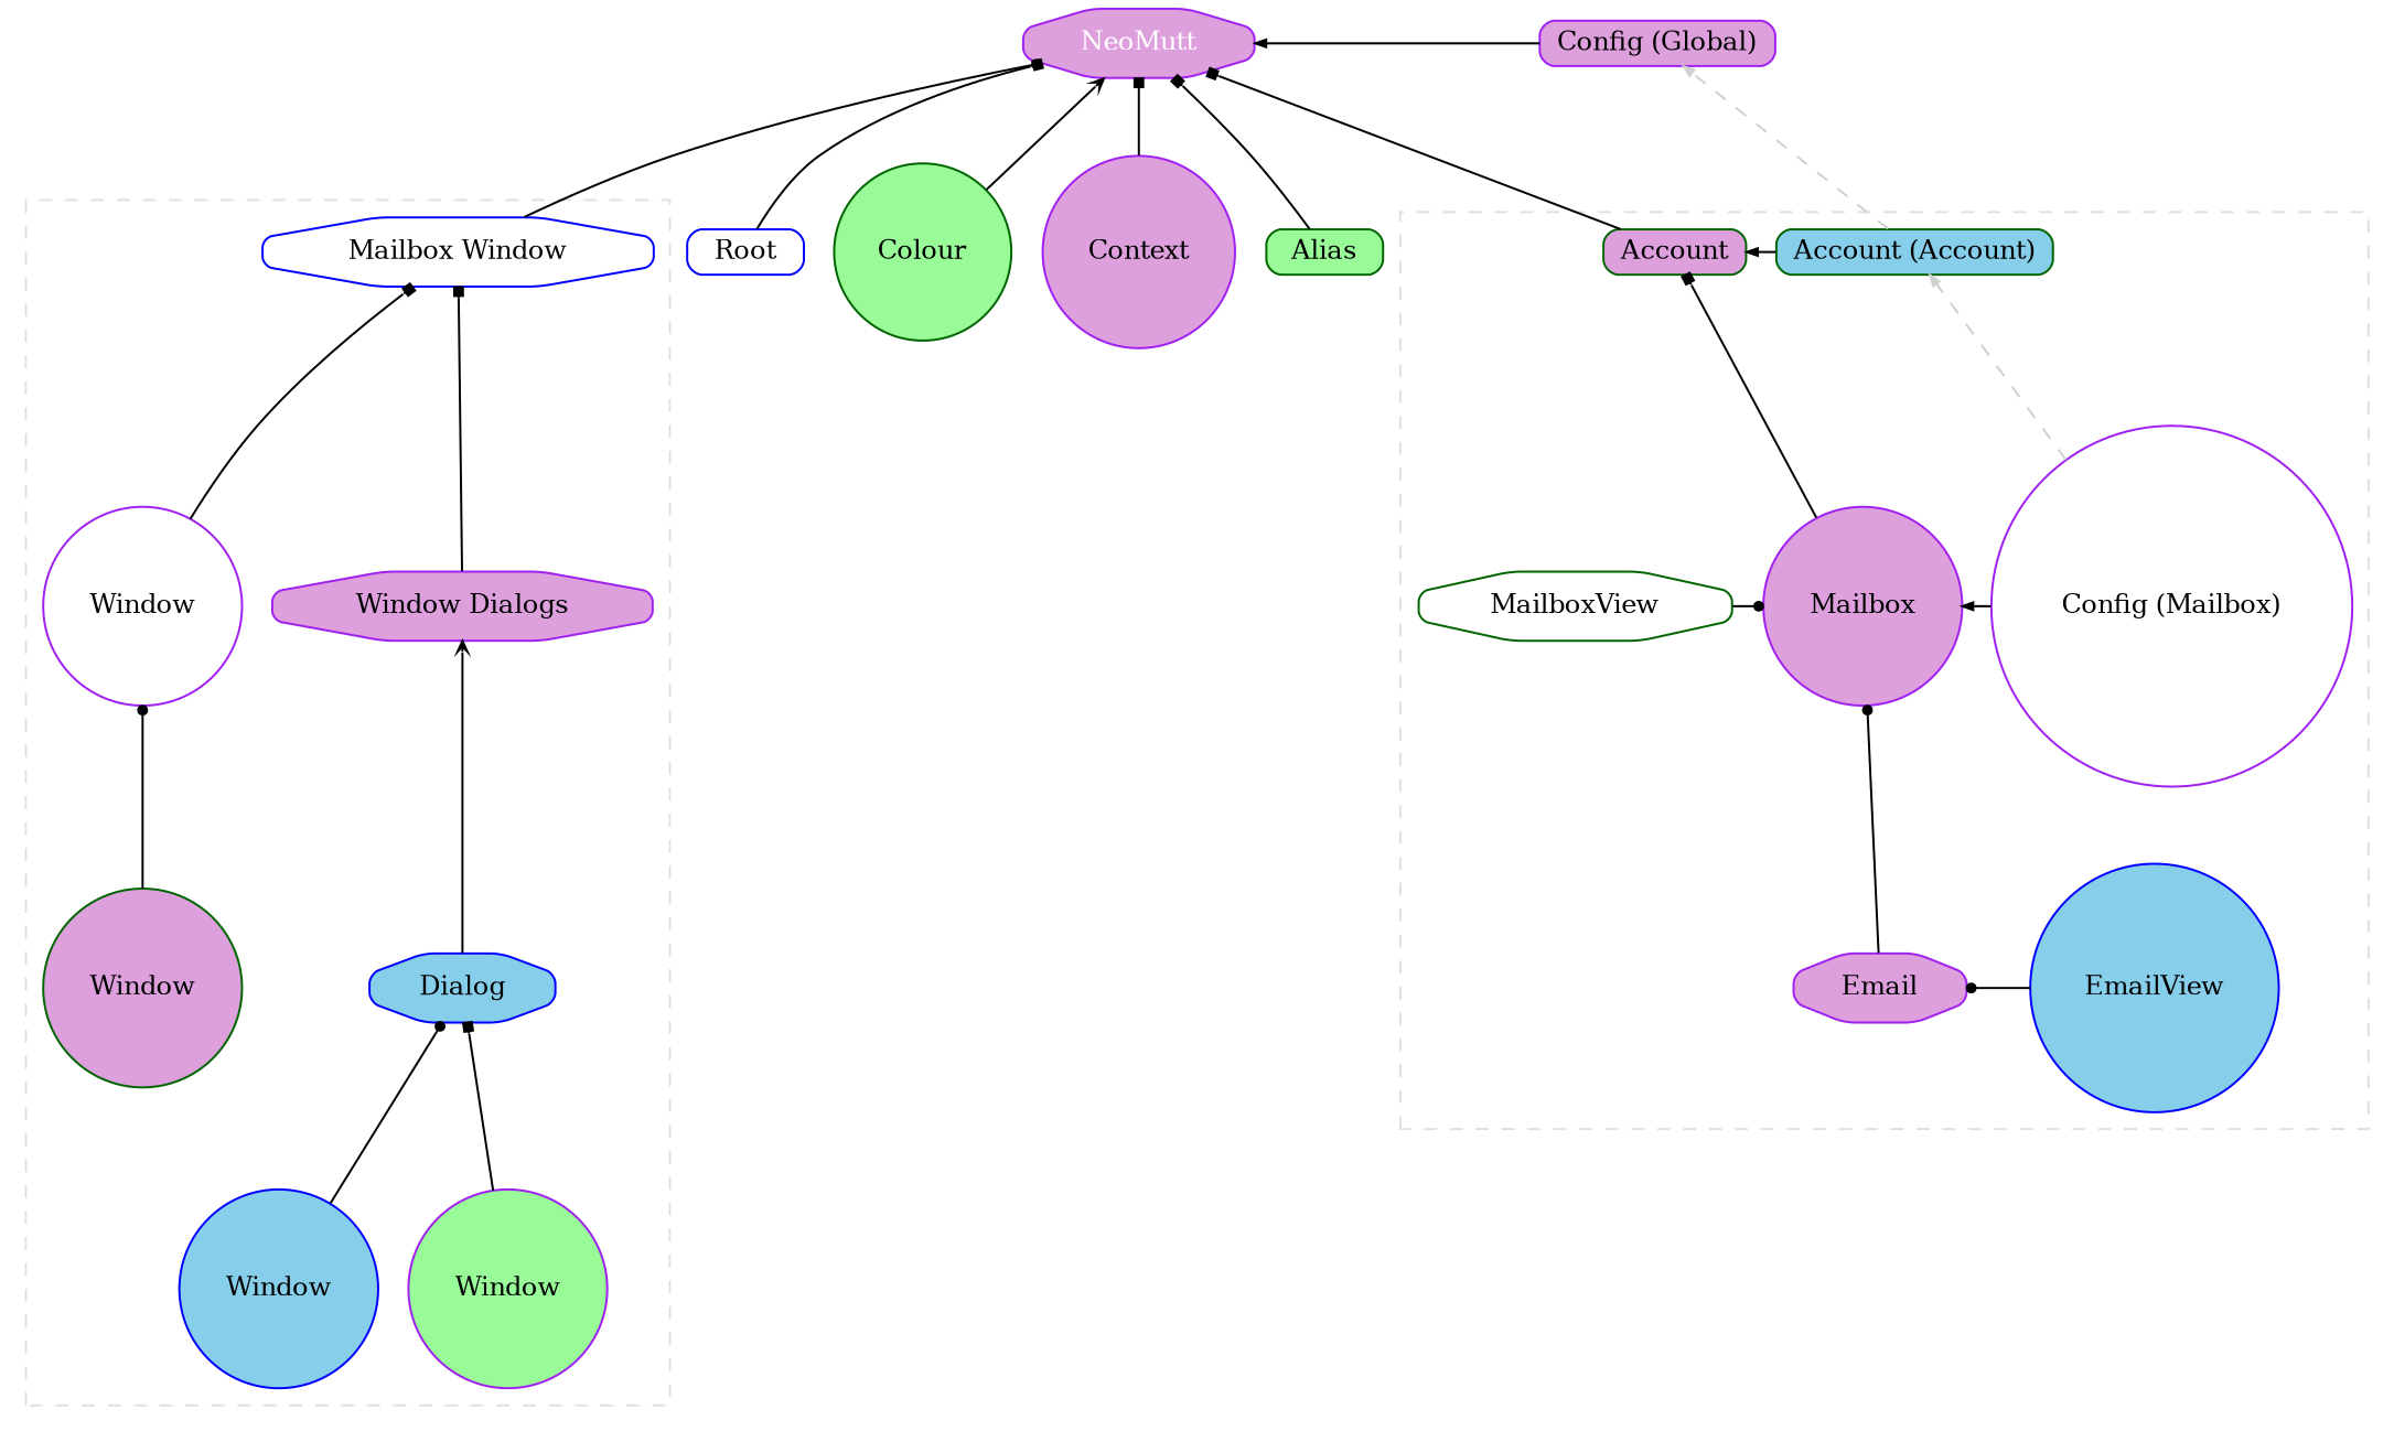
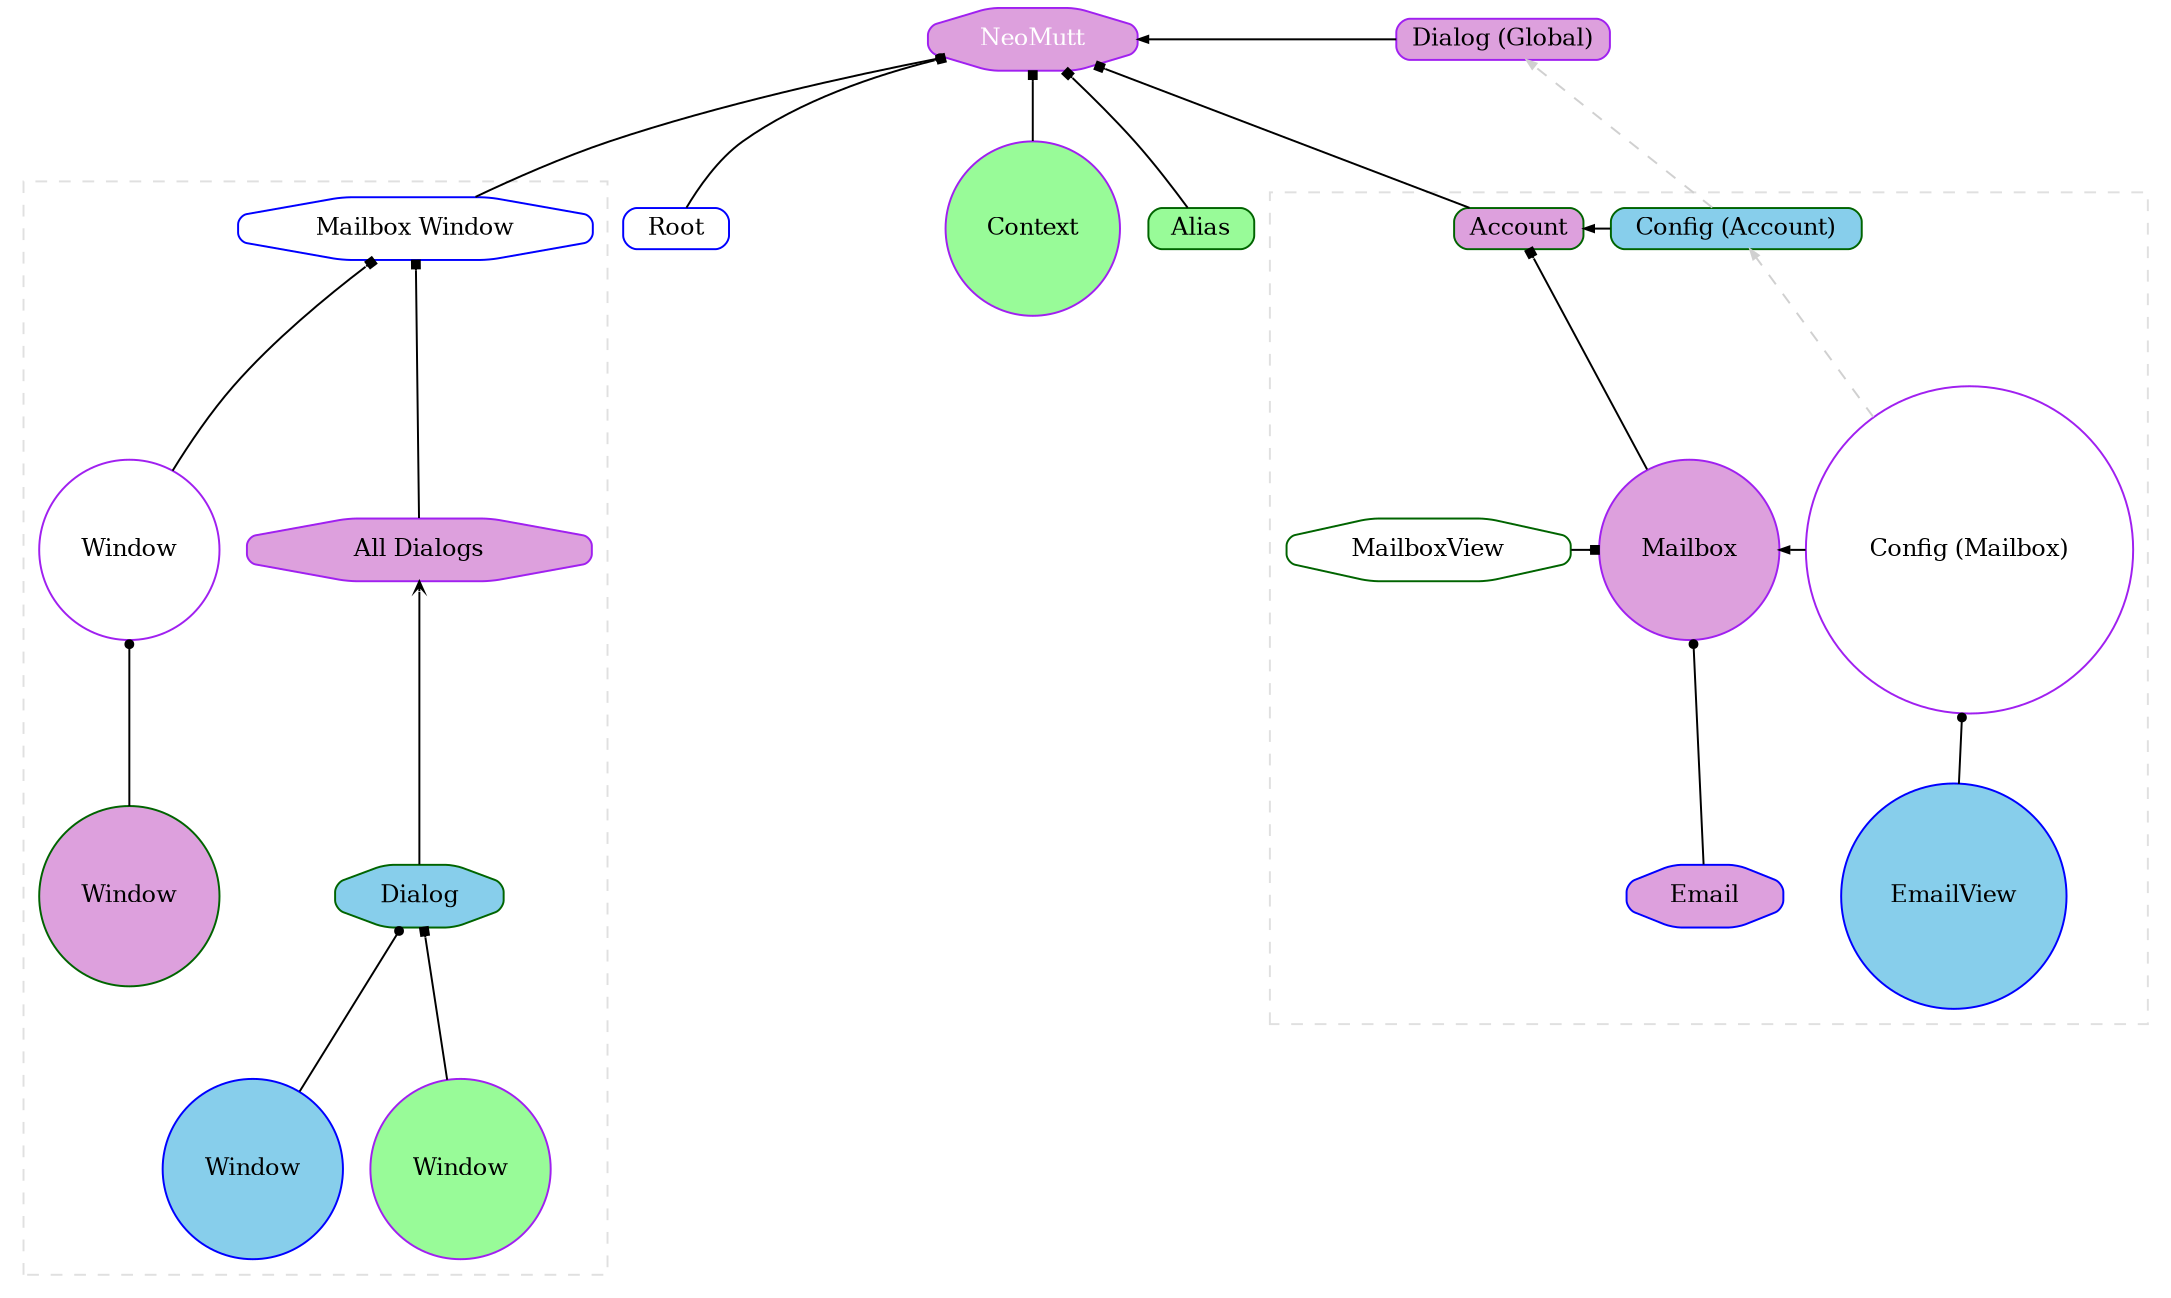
  digraph {
    compound=true
    nodesep=0.2
    rankdir=BT
    ranksep=0.5
    splines=true
    node [color=purple fillcolor=plum fontsize=12 penwidth=1.0 shape=circle style="rounded,filled"]
    edge [arrowsize=0.5 color="#000000" penwidth=1.0 arrowhead=box]
    NeoMutt [fontcolor="#ffffff" height=0.2 shape=octagon]
-   n2 [height=0.2 label="Config (Global)" shape=box]
+   n2 [height=0.2 label="Dialog (Global)" shape=box]
    n3 [color=blue fillcolor=white height=0.2 label="Mailbox Window" shape=octagon]
    n4 [fillcolor=white height=0.2 label=Window]
    n5 [color=darkgreen height=0.2 label=Window]
-   n6 [height=0.2 label="Window Dialogs" shape=octagon]
-   n7 [color=blue fillcolor=skyblue height=0.2 label=Dialog shape=octagon]
+   n6 [height=0.2 label="All Dialogs" shape=octagon]
+   n7 [color=darkgreen fillcolor=skyblue height=0.2 label=Dialog shape=octagon]
    n8 [fillcolor=palegreen height=0.2 label=Window]
    n9 [color=blue fillcolor=skyblue height=0.2 label=Window]
-   n10 [color=darkgreen fillcolor=skyblue height=0.2 label="Account (Account)" shape=box]
+   n10 [color=darkgreen fillcolor=skyblue height=0.2 label="Config (Account)" shape=box]
    Account [color=darkgreen height=0.2 shape=box]
    n12 [fillcolor=white height=0.2 label="Config (Mailbox)"]
    MailboxView [color=darkgreen fillcolor=white height=0.2 shape=octagon]
    Mailbox [height=0.2]
    EmailView [color=blue fillcolor=skyblue height=0.2]
-   Email [height=0.2 shape=octagon]
-   Colour [color=darkgreen fillcolor=palegreen height=0.2]
-   Context [height=0.2]
+   Email [color=blue height=0.2 shape=octagon]
+   Context [fillcolor=palegreen height=0.2]
    Alias [color=darkgreen fillcolor=palegreen height=0.2 shape=box]
    n20 [color=blue fillcolor=white height=0.2 label=Root shape=box]
    subgraph sub_1 {
      rank=same
      NeoMutt
      n2
    }
    subgraph cluster_2 {
      color="#e0e0e0"
      fillcolor="#ffffff"
      fontcolor="#000000"
      style=dashed
      n3
      n4
      n5
      n6
      n7
      n8
      n9
    }
    subgraph cluster_3 {
      color="#e0e0e0"
      fillcolor="#ffffff"
      fontcolor="#000000"
      style=dashed
      subgraph sub_4 {
        color="#e0e0e0"
        fillcolor="#ffffff"
        fontcolor="#000000"
        rank=same
        style=dashed
        n10
        Account
      }
      subgraph sub_5 {
        color="#e0e0e0"
        fillcolor="#ffffff"
        fontcolor="#000000"
        rank=same
        style=dashed
        n12
        MailboxView
        Mailbox
      }
      subgraph sub_6 {
        color="#e0e0e0"
        fillcolor="#ffffff"
        fontcolor="#000000"
        rank=same
        style=dashed
        EmailView
        Email
      }
    }
    NeoMutt -> n2 [dir=back arrowhead=""]
    n3 -> NeoMutt [arrowhead=dot]
    n4 -> n3
    n5 -> n4 [arrowhead=dot]
    n6 -> n3
    n7 -> n6 [arrowhead=vee]
    n8 -> n7
    n9 -> n7 [arrowhead=dot]
    n10 -> n2 [color="#d0d0d0" style=dashed arrowhead=""]
    Account -> NeoMutt
    Account -> n10 [dir=back arrowhead=""]
    n12 -> n10 [color="#d0d0d0" style=dashed arrowhead=""]
-   MailboxView -> Mailbox [arrowhead=dot]
+   MailboxView -> Mailbox
    Mailbox -> Account
    Mailbox -> n12 [dir=back arrowhead=""]
-   EmailView -> Email [arrowhead=dot]
+   EmailView -> n12 [arrowhead=dot]
    Email -> Mailbox [arrowhead=dot]
-   Colour -> NeoMutt [arrowhead=vee]
    Context -> NeoMutt
    Alias -> NeoMutt
    n20 -> NeoMutt
  }
